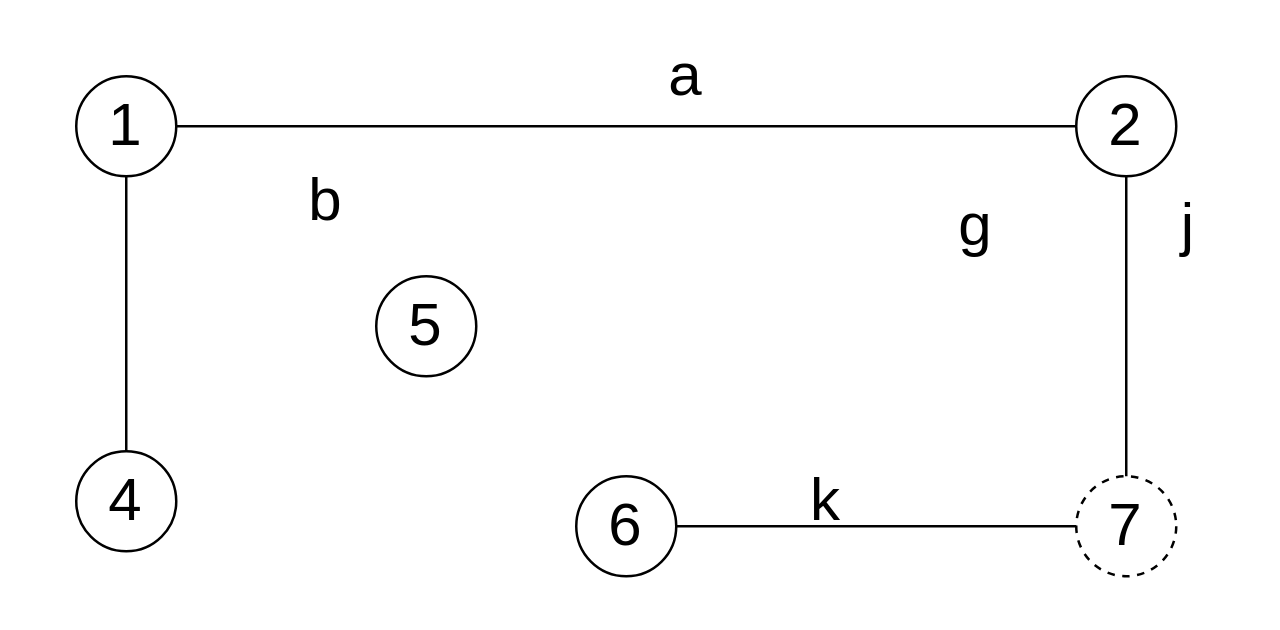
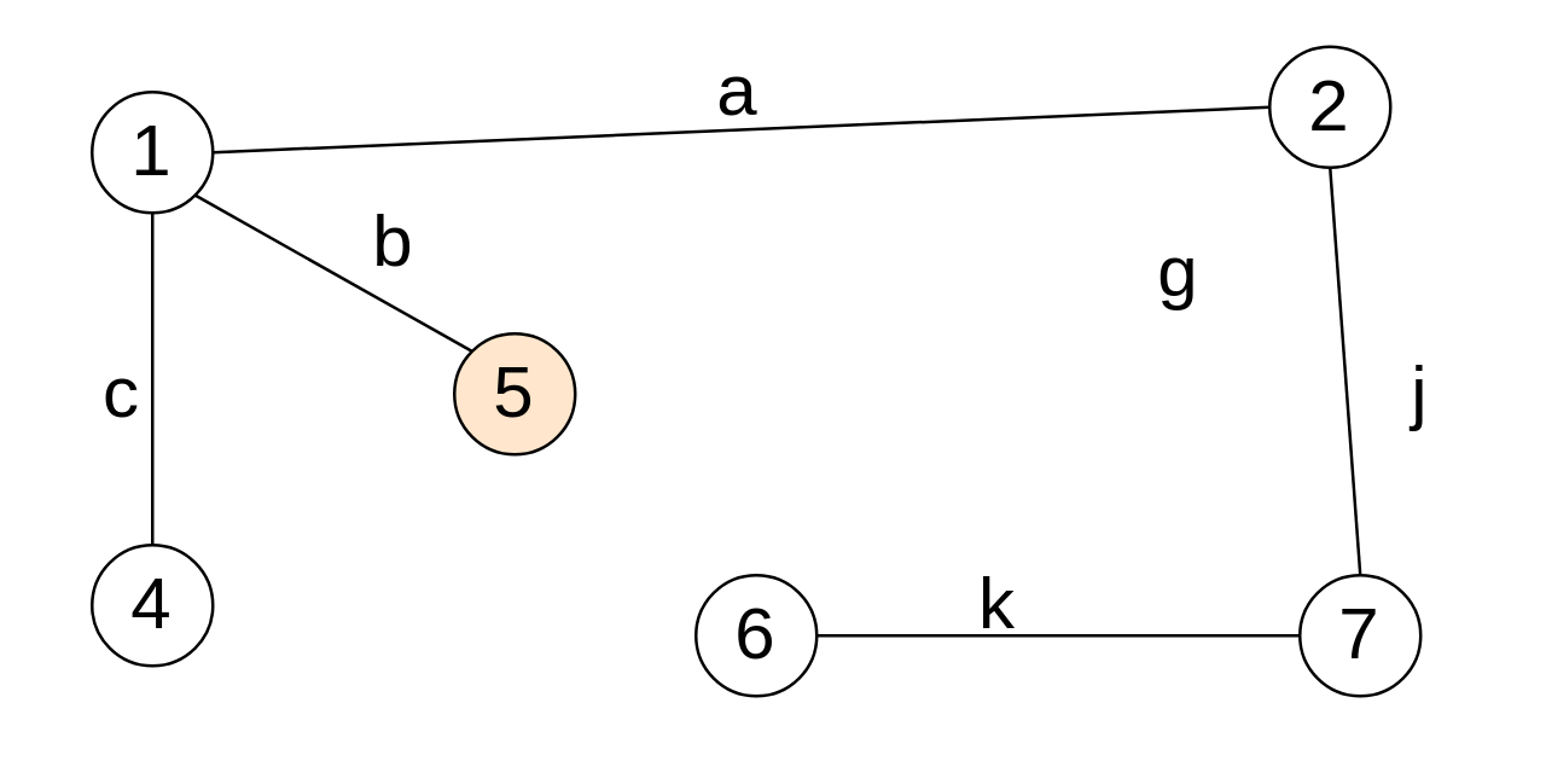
  <mxCell id="0" />
  <mxCell id="1" parent="0" />
  <mxCell id="2" value="&lt;font style=&quot;font-size: 24px&quot;&gt;1&lt;/font&gt;" style="ellipse;whiteSpace=wrap;html=1;aspect=fixed;" vertex="1" parent="1"><mxGeometry x="30" y="30" width="40" height="40" as="geometry" /></mxCell>
  <mxCell id="3" value="&lt;font style=&quot;font-size: 24px&quot;&gt;4&lt;/font&gt;" style="ellipse;whiteSpace=wrap;html=1;aspect=fixed;" vertex="1" parent="1"><mxGeometry x="30" y="180" width="40" height="40" as="geometry" /></mxCell>
- <mxCell id="4" value="&lt;font style=&quot;font-size: 24px&quot;&gt;5&lt;/font&gt;" style="ellipse;whiteSpace=wrap;html=1;aspect=fixed;" vertex="1" parent="1"><mxGeometry x="150" y="110" width="40" height="40" as="geometry" /></mxCell>
+ <mxCell id="4" value="&lt;font style=&quot;font-size: 24px&quot;&gt;5&lt;/font&gt;" style="ellipse;whiteSpace=wrap;html=1;aspect=fixed;fillColor=#ffe6cc;" vertex="1" parent="1"><mxGeometry x="150" y="110" width="40" height="40" as="geometry" /></mxCell>
  <mxCell id="5" value="&lt;div&gt;&lt;font style=&quot;font-size: 24px&quot;&gt;6&lt;/font&gt;&lt;/div&gt;" style="ellipse;whiteSpace=wrap;html=1;aspect=fixed;" vertex="1" parent="1"><mxGeometry x="230" y="190" width="40" height="40" as="geometry" /></mxCell>
- <mxCell id="6" value="&lt;font style=&quot;font-size: 24px&quot;&gt;2&lt;/font&gt;" style="ellipse;whiteSpace=wrap;html=1;aspect=fixed;" vertex="1" parent="1"><mxGeometry x="430" y="30" width="40" height="40" as="geometry" /></mxCell>
- <mxCell id="7" value="&lt;font style=&quot;font-size: 24px&quot;&gt;7&lt;/font&gt;" style="ellipse;whiteSpace=wrap;html=1;aspect=fixed;dashed=1;" vertex="1" parent="1"><mxGeometry x="430" y="190" width="40" height="40" as="geometry" /></mxCell>
+ <mxCell id="6" value="&lt;font style=&quot;font-size: 24px&quot;&gt;2&lt;/font&gt;" style="ellipse;whiteSpace=wrap;html=1;aspect=fixed;" vertex="1" parent="1"><mxGeometry x="420" y="15" width="40" height="40" as="geometry" /></mxCell>
+ <mxCell id="7" value="&lt;font style=&quot;font-size: 24px&quot;&gt;7&lt;/font&gt;" style="ellipse;whiteSpace=wrap;html=1;aspect=fixed;" vertex="1" parent="1"><mxGeometry x="430" y="190" width="40" height="40" as="geometry" /></mxCell>
  <mxCell id="8" value="" style="endArrow=none;html=1;entryX=0;entryY=0.5;entryDx=0;entryDy=0;exitX=1;exitY=0.5;exitDx=0;exitDy=0;" edge="1" parent="1" source="2" target="6"><mxGeometry width="50" height="50" relative="1" as="geometry"><mxPoint x="250" y="230" as="sourcePoint" /><mxPoint x="300" y="180" as="targetPoint" /></mxGeometry></mxCell>
  <mxCell id="9" value="" style="endArrow=none;html=1;exitX=0.5;exitY=0;exitDx=0;exitDy=0;entryX=0.5;entryY=1;entryDx=0;entryDy=0;" edge="1" parent="1" source="3" target="2"><mxGeometry width="50" height="50" relative="1" as="geometry"><mxPoint x="300" y="250" as="sourcePoint" /><mxPoint x="300" y="180" as="targetPoint" /></mxGeometry></mxCell>
+ <mxCell id="10" value="&lt;font style=&quot;font-size: 24px&quot;&gt;c&lt;/font&gt;" style="text;html=1;strokeColor=none;fillColor=none;align=center;verticalAlign=middle;whiteSpace=wrap;rounded=0;" vertex="1" parent="1"><mxGeometry x="20" y="120" width="40" height="20" as="geometry" /></mxCell>
  <mxCell id="11" value="" style="endArrow=none;html=1;entryX=0;entryY=0.5;entryDx=0;entryDy=0;exitX=1;exitY=0.5;exitDx=0;exitDy=0;" edge="1" parent="1" source="5" target="7"><mxGeometry width="50" height="50" relative="1" as="geometry"><mxPoint x="250" y="230" as="sourcePoint" /><mxPoint x="300" y="180" as="targetPoint" /></mxGeometry></mxCell>
- <mxCell id="12" value="&lt;font style=&quot;font-size: 24px&quot;&gt;a&lt;/font&gt;" style="text;html=1;strokeColor=none;fillColor=none;align=center;verticalAlign=middle;whiteSpace=wrap;rounded=0;" vertex="1" parent="1"><mxGeometry x="254" y="20" width="40" height="20" as="geometry" /></mxCell>
+ <mxCell id="12" value="&lt;font style=&quot;font-size: 24px&quot;&gt;a&lt;/font&gt;" style="text;html=1;strokeColor=none;fillColor=none;align=center;verticalAlign=middle;whiteSpace=wrap;rounded=0;" vertex="1" parent="1"><mxGeometry x="224" y="20" width="40" height="20" as="geometry" /></mxCell>
  <mxCell id="13" value="&lt;font style=&quot;font-size: 24px&quot;&gt;k&lt;/font&gt;" style="text;html=1;strokeColor=none;fillColor=none;align=center;verticalAlign=middle;whiteSpace=wrap;rounded=0;" vertex="1" parent="1"><mxGeometry x="310" y="190" width="40" height="20" as="geometry" /></mxCell>
+ <mxCell id="14" value="" style="endArrow=none;html=1;exitX=1;exitY=1;exitDx=0;exitDy=0;entryX=0;entryY=0;entryDx=0;entryDy=0;" edge="1" parent="1" source="2" target="4"><mxGeometry width="50" height="50" relative="1" as="geometry"><mxPoint x="250" y="230" as="sourcePoint" /><mxPoint x="300" y="180" as="targetPoint" /></mxGeometry></mxCell>
  <mxCell id="15" value="&lt;font style=&quot;font-size: 24px&quot;&gt;b&lt;/font&gt;" style="text;html=1;strokeColor=none;fillColor=none;align=center;verticalAlign=middle;whiteSpace=wrap;rounded=0;" vertex="1" parent="1"><mxGeometry x="110" y="70" width="40" height="20" as="geometry" /></mxCell>
  <mxCell id="16" value="" style="endArrow=none;html=1;entryX=0.5;entryY=1;entryDx=0;entryDy=0;exitX=0.5;exitY=0;exitDx=0;exitDy=0;" edge="1" parent="1" source="7" target="6"><mxGeometry width="50" height="50" relative="1" as="geometry"><mxPoint x="250" y="230" as="sourcePoint" /><mxPoint x="300" y="180" as="targetPoint" /></mxGeometry></mxCell>
- <mxCell id="17" value="&lt;font style=&quot;font-size: 24px&quot;&gt;j&lt;/font&gt;" style="text;html=1;strokeColor=none;fillColor=none;align=center;verticalAlign=middle;whiteSpace=wrap;rounded=0;" vertex="1" parent="1"><mxGeometry x="455" y="80" width="40" height="20" as="geometry" /></mxCell>
+ <mxCell id="17" value="&lt;font style=&quot;font-size: 24px&quot;&gt;j&lt;/font&gt;" style="text;html=1;strokeColor=none;fillColor=none;align=center;verticalAlign=middle;whiteSpace=wrap;rounded=0;" vertex="1" parent="1"><mxGeometry x="450" y="120" width="40" height="20" as="geometry" /></mxCell>
  <mxCell id="18" value="&lt;font style=&quot;font-size: 24px&quot;&gt;g&lt;/font&gt;" style="text;html=1;strokeColor=none;fillColor=none;align=center;verticalAlign=middle;whiteSpace=wrap;rounded=0;" vertex="1" parent="1"><mxGeometry x="370" y="80" width="40" height="20" as="geometry" /></mxCell>
